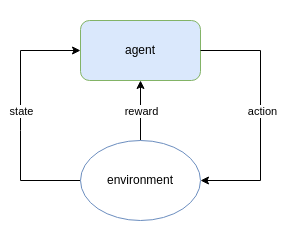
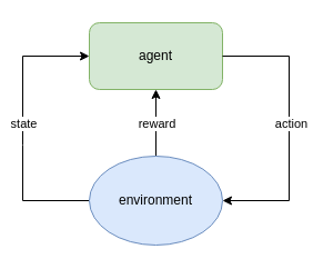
  <mxCell id="0" />
  <mxCell id="1" parent="0" />
- <mxCell id="2" value="agent" style="rounded=1;whiteSpace=wrap;html=1;fillColor=#dae8fc;strokeColor=#82b366;" vertex="1" parent="1"><mxGeometry x="80" y="20" width="120" height="60" as="geometry" /></mxCell>
+ <mxCell id="2" value="agent" style="rounded=1;whiteSpace=wrap;html=1;fillColor=#d5e8d4;strokeColor=#82b366;" vertex="1" parent="1"><mxGeometry x="80" y="20" width="120" height="60" as="geometry" /></mxCell>
  <mxCell id="3" value="" style="endArrow=classic;html=1;entryX=1;entryY=0.5;entryDx=0;entryDy=0;" edge="1" parent="1" target="13"><mxGeometry width="50" height="50" relative="1" as="geometry"><mxPoint x="260" y="180" as="sourcePoint" /><mxPoint x="200" y="200" as="targetPoint" /></mxGeometry></mxCell>
  <mxCell id="4" value="" style="endArrow=none;html=1;entryX=1;entryY=0.5;entryDx=0;entryDy=0;" edge="1" parent="1" target="2"><mxGeometry width="50" height="50" relative="1" as="geometry"><mxPoint x="260" y="50" as="sourcePoint" /><mxPoint x="230" y="140" as="targetPoint" /></mxGeometry></mxCell>
  <mxCell id="5" value="" style="endArrow=none;html=1;" edge="1" parent="1"><mxGeometry width="50" height="50" relative="1" as="geometry"><mxPoint x="260" y="180" as="sourcePoint" /><mxPoint x="260" y="50" as="targetPoint" /></mxGeometry></mxCell>
  <mxCell id="6" value="action" style="edgeLabel;html=1;align=center;verticalAlign=middle;resizable=0;points=[];" vertex="1" connectable="0" parent="5"><mxGeometry x="-0.087" y="-1" relative="1" as="geometry"><mxPoint y="-10.69" as="offset" /></mxGeometry></mxCell>
  <mxCell id="7" value="" style="endArrow=classic;html=1;exitX=0.5;exitY=0;exitDx=0;exitDy=0;startArrow=none;startFill=0;endFill=1;" edge="1" parent="1"><mxGeometry width="50" height="50" relative="1" as="geometry"><mxPoint x="140" y="140" as="sourcePoint" /><mxPoint x="140" y="80" as="targetPoint" /></mxGeometry></mxCell>
  <mxCell id="8" value="reward" style="edgeLabel;html=1;align=center;verticalAlign=middle;resizable=0;points=[];" vertex="1" connectable="0" parent="7"><mxGeometry x="-0.087" y="-1" relative="1" as="geometry"><mxPoint x="-1" y="-2.41" as="offset" /></mxGeometry></mxCell>
  <mxCell id="9" value="" style="endArrow=none;html=1;entryX=0;entryY=0.5;entryDx=0;entryDy=0;" edge="1" parent="1" target="13"><mxGeometry width="50" height="50" relative="1" as="geometry"><mxPoint x="20" y="180" as="sourcePoint" /><mxPoint x="80" y="200" as="targetPoint" /></mxGeometry></mxCell>
  <mxCell id="10" value="" style="endArrow=classic;html=1;entryX=0;entryY=0.5;entryDx=0;entryDy=0;" edge="1" parent="1" target="2"><mxGeometry width="50" height="50" relative="1" as="geometry"><mxPoint x="20" y="50" as="sourcePoint" /><mxPoint x="210" y="210" as="targetPoint" /></mxGeometry></mxCell>
  <mxCell id="11" value="" style="endArrow=none;html=1;" edge="1" parent="1"><mxGeometry width="50" height="50" relative="1" as="geometry"><mxPoint x="20" y="180" as="sourcePoint" /><mxPoint x="20" y="50" as="targetPoint" /><Array as="points"><mxPoint x="20" y="120" /></Array></mxGeometry></mxCell>
  <mxCell id="12" value="state" style="edgeLabel;html=1;align=center;verticalAlign=middle;resizable=0;points=[];" vertex="1" connectable="0" parent="11"><mxGeometry x="-0.087" y="-1" relative="1" as="geometry"><mxPoint x="-1" y="-10.69" as="offset" /></mxGeometry></mxCell>
- <mxCell id="13" value="environment" style="ellipse;whiteSpace=wrap;html=1;fillColor=#ffffff;strokeColor=#6c8ebf;" vertex="1" parent="1"><mxGeometry x="80" y="140" width="120" height="80" as="geometry" /></mxCell>
+ <mxCell id="13" value="environment" style="ellipse;whiteSpace=wrap;html=1;fillColor=#dae8fc;strokeColor=#6c8ebf;" vertex="1" parent="1"><mxGeometry x="80" y="140" width="120" height="80" as="geometry" /></mxCell>
